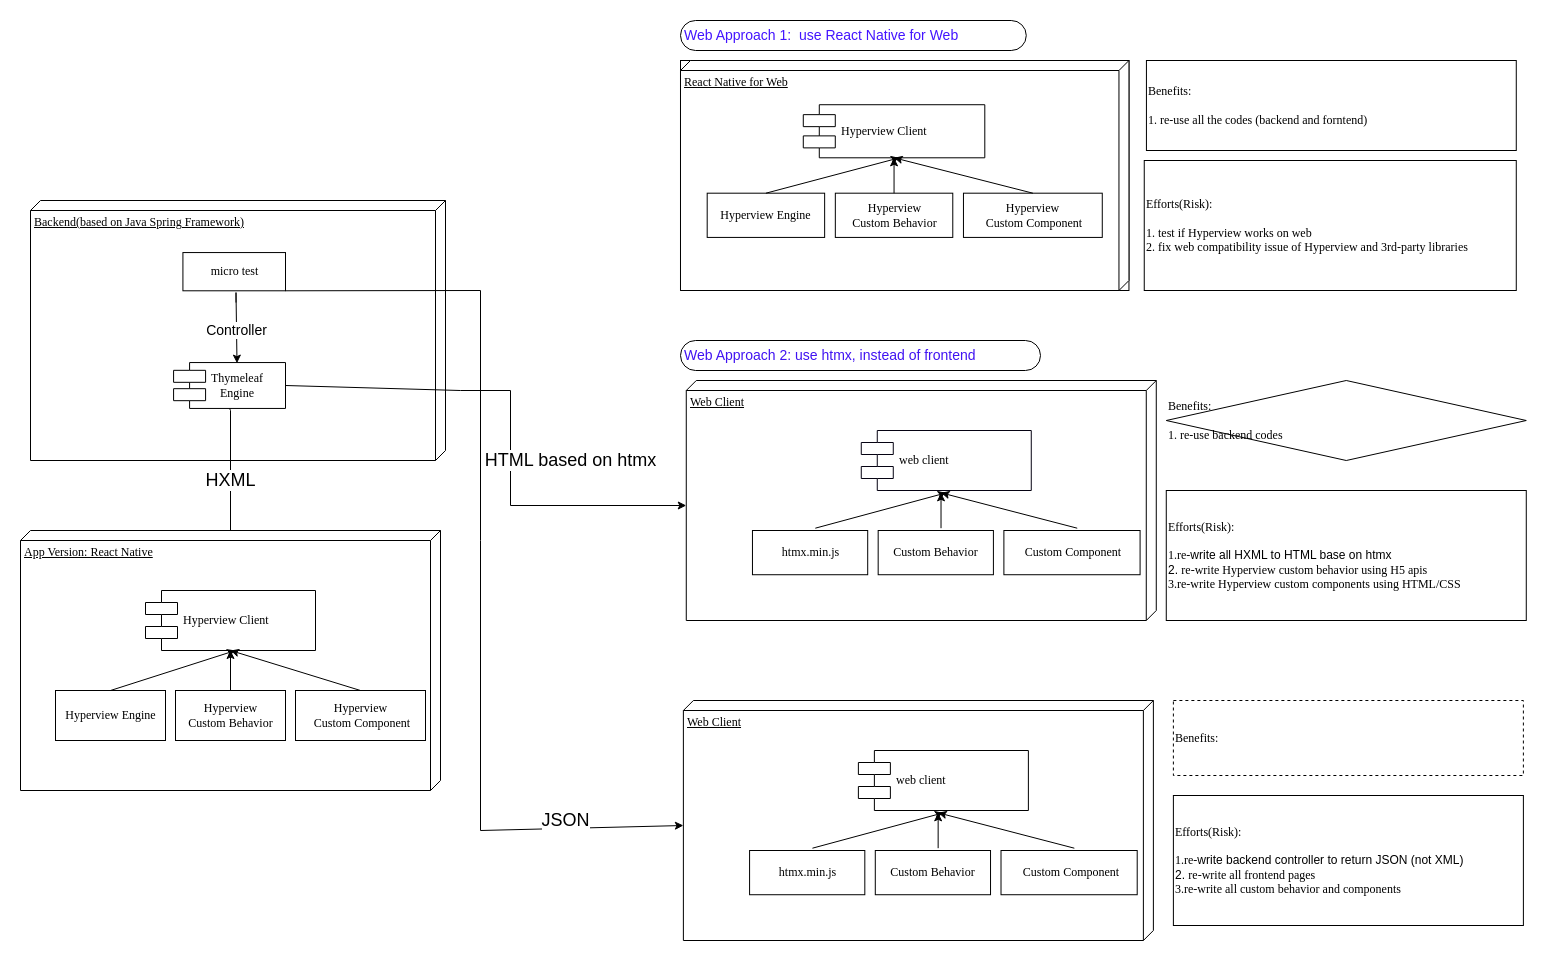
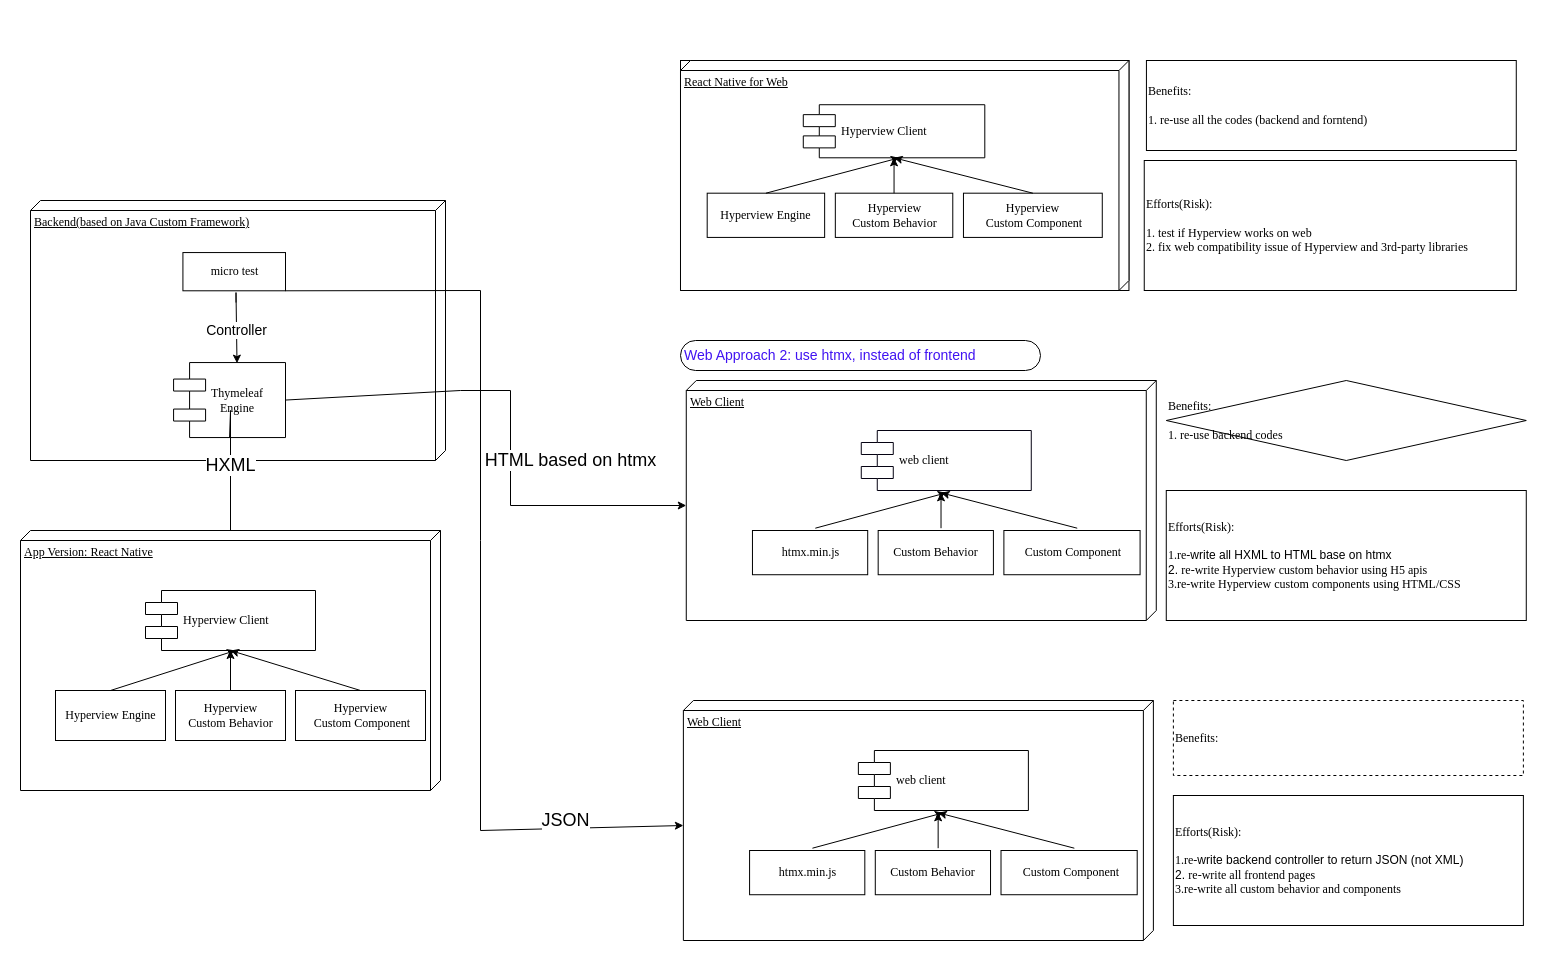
  <mxCell id="0" />
  <mxCell id="1" parent="0" />
  <mxCell id="2" value="" style="group" vertex="1" connectable="0" parent="1"><mxGeometry x="30" y="200" width="415" height="260" as="geometry" /></mxCell>
- <mxCell id="3" value="Backend(based on Java Spring Framework)" style="verticalAlign=top;align=left;spacingTop=8;spacingLeft=2;spacingRight=12;shape=cube;size=10;direction=south;fontStyle=4;html=1;rounded=0;shadow=0;comic=0;labelBackgroundColor=none;strokeWidth=1;fontFamily=Verdana;fontSize=12" parent="2" vertex="1"><mxGeometry width="415" height="260" as="geometry" /></mxCell>
- <mxCell id="4" value="Thymeleaf&amp;nbsp;&lt;br&gt;&amp;nbsp; &amp;nbsp;Engine" style="shape=component;align=left;spacingLeft=36;rounded=0;shadow=0;comic=0;labelBackgroundColor=none;strokeWidth=1;fontFamily=Verdana;fontSize=12;html=1;" parent="2" vertex="1"><mxGeometry x="143.094" y="162.058" width="111.91" height="45.882" as="geometry" /></mxCell>
+ <mxCell id="3" value="Backend(based on Java Custom Framework)" style="verticalAlign=top;align=left;spacingTop=8;spacingLeft=2;spacingRight=12;shape=cube;size=10;direction=south;fontStyle=4;html=1;rounded=0;shadow=0;comic=0;labelBackgroundColor=none;strokeWidth=1;fontFamily=Verdana;fontSize=12" parent="2" vertex="1"><mxGeometry width="415" height="260" as="geometry" /></mxCell>
+ <mxCell id="4" value="Thymeleaf&amp;nbsp;&lt;br&gt;&amp;nbsp; &amp;nbsp;Engine" style="shape=component;align=left;spacingLeft=36;rounded=0;shadow=0;comic=0;labelBackgroundColor=none;strokeWidth=1;fontFamily=Verdana;fontSize=12;html=1;" parent="2" vertex="1"><mxGeometry x="143.094" y="162.058" width="111.91" height="75" as="geometry" /></mxCell>
  <mxCell id="5" value="micro test" style="html=1;rounded=0;shadow=0;comic=0;labelBackgroundColor=none;strokeWidth=1;fontFamily=Verdana;fontSize=12;align=center;" vertex="1" parent="2"><mxGeometry x="152.42" y="52.058" width="102.584" height="38.235" as="geometry" /></mxCell>
  <mxCell id="6" value="&lt;font style=&quot;font-size: 14px;&quot;&gt;Controller&lt;/font&gt;" style="endArrow=classic;html=1;rounded=0;" edge="1" parent="2"><mxGeometry x="0.19" relative="1" as="geometry"><mxPoint x="205.51" y="102.06" as="sourcePoint" /><mxPoint x="206.51" y="162.648" as="targetPoint" /><Array as="points"><mxPoint x="205.51" y="92.06" /></Array><mxPoint as="offset" /></mxGeometry></mxCell>
  <mxCell id="7" value="&lt;font style=&quot;font-size: 18px;&quot;&gt;HXML&lt;/font&gt;" style="endArrow=classic;html=1;rounded=0;exitX=0.5;exitY=1;exitDx=0;exitDy=0;entryX=0.5;entryY=0;entryDx=0;entryDy=0;" edge="1" parent="1" source="4" target="10"><mxGeometry x="-0.207" relative="1" as="geometry"><mxPoint x="135" y="570" as="sourcePoint" /><mxPoint x="295" y="570" as="targetPoint" /><Array as="points"><mxPoint x="230" y="410" /></Array><mxPoint as="offset" /></mxGeometry></mxCell>
  <mxCell id="8" value="" style="group" vertex="1" connectable="0" parent="1"><mxGeometry x="20" y="530" width="420" height="260" as="geometry" /></mxCell>
  <mxCell id="9" value="App Version: React Native" style="verticalAlign=top;align=left;spacingTop=8;spacingLeft=2;spacingRight=12;shape=cube;size=10;direction=south;fontStyle=4;html=1;rounded=0;shadow=0;comic=0;labelBackgroundColor=none;strokeWidth=1;fontFamily=Verdana;fontSize=12" parent="8" vertex="1"><mxGeometry width="420" height="260" as="geometry" /></mxCell>
  <mxCell id="10" value="Hyperview Client" style="shape=component;align=left;spacingLeft=36;rounded=0;shadow=0;comic=0;labelBackgroundColor=none;strokeWidth=1;fontFamily=Verdana;fontSize=12;html=1;" parent="8" vertex="1"><mxGeometry x="125" y="60" width="170" height="60" as="geometry" /></mxCell>
  <mxCell id="11" value="Hyperview Engine" style="html=1;rounded=0;shadow=0;comic=0;labelBackgroundColor=none;strokeWidth=1;fontFamily=Verdana;fontSize=12;align=center;" vertex="1" parent="8"><mxGeometry x="35" y="160" width="110" height="50" as="geometry" /></mxCell>
  <mxCell id="12" value="Hyperview &lt;br&gt;Custom Behavior" style="html=1;rounded=0;shadow=0;comic=0;labelBackgroundColor=none;strokeWidth=1;fontFamily=Verdana;fontSize=12;align=center;" vertex="1" parent="8"><mxGeometry x="155" y="160" width="110" height="50" as="geometry" /></mxCell>
  <mxCell id="13" value="Hyperview&lt;br&gt;&amp;nbsp;Custom Component" style="html=1;rounded=0;shadow=0;comic=0;labelBackgroundColor=none;strokeWidth=1;fontFamily=Verdana;fontSize=12;align=center;" vertex="1" parent="8"><mxGeometry x="275" y="160" width="130" height="50" as="geometry" /></mxCell>
  <mxCell id="14" value="" style="endArrow=classic;html=1;rounded=0;exitX=0.5;exitY=0;exitDx=0;exitDy=0;entryX=0.5;entryY=1;entryDx=0;entryDy=0;" edge="1" parent="8" source="12" target="10"><mxGeometry width="50" height="50" relative="1" as="geometry"><mxPoint x="165" y="70" as="sourcePoint" /><mxPoint x="215" y="20" as="targetPoint" /></mxGeometry></mxCell>
  <mxCell id="15" value="" style="endArrow=classic;html=1;rounded=0;exitX=0.5;exitY=0;exitDx=0;exitDy=0;entryX=0.5;entryY=1;entryDx=0;entryDy=0;" edge="1" parent="8" source="13" target="10"><mxGeometry width="50" height="50" relative="1" as="geometry"><mxPoint x="220" y="170" as="sourcePoint" /><mxPoint x="220" y="130" as="targetPoint" /></mxGeometry></mxCell>
  <mxCell id="16" value="" style="endArrow=classic;html=1;rounded=0;exitX=0.5;exitY=0;exitDx=0;exitDy=0;" edge="1" parent="8" source="11"><mxGeometry width="50" height="50" relative="1" as="geometry"><mxPoint x="230" y="180" as="sourcePoint" /><mxPoint x="215" y="120" as="targetPoint" /></mxGeometry></mxCell>
  <mxCell id="17" value="" style="group" vertex="1" connectable="0" parent="1"><mxGeometry x="680" y="340" width="845.77" height="280" as="geometry" /></mxCell>
  <mxCell id="18" value="&lt;font&gt;Web Approach 2: use htmx, instead of frontend&lt;/font&gt;" style="whiteSpace=wrap;html=1;rounded=1;arcSize=50;align=left;verticalAlign=middle;strokeWidth=1;autosize=1;spacing=4;treeFolding=1;treeMoving=1;newEdgeStyle={&quot;edgeStyle&quot;:&quot;entityRelationEdgeStyle&quot;,&quot;startArrow&quot;:&quot;none&quot;,&quot;endArrow&quot;:&quot;none&quot;,&quot;segment&quot;:10,&quot;curved&quot;:1};fontSize=14;fontColor=#4013F2;" vertex="1" parent="17"><mxGeometry width="360" height="30" as="geometry" /></mxCell>
  <mxCell id="19" value="&lt;font&gt;Benefits:&amp;nbsp;&lt;br&gt;&lt;br&gt;1. re-use backend codes&amp;nbsp;&lt;br&gt;&lt;/font&gt;" style="rhombus;html=1;shadow=0;comic=0;labelBackgroundColor=none;strokeWidth=1;fontFamily=Verdana;fontSize=12;align=left;strokeColor=default;verticalAlign=middle;whiteSpace=wrap;fontColor=#000000;" vertex="1" parent="17"><mxGeometry x="485.77" y="40" width="360" height="80" as="geometry" /></mxCell>
  <mxCell id="20" value="&lt;font&gt;Efforts(Risk):&lt;br&gt;&lt;br&gt;1.re-&lt;/font&gt;&lt;span style=&quot;font-family: Helvetica; text-align: center; background-color: rgb(255, 255, 255);&quot;&gt;&lt;font style=&quot;font-size: 12px;&quot;&gt;write all HXML to HTML base on htmx&lt;br&gt;2.&amp;nbsp;&lt;/font&gt;&lt;/span&gt;&lt;span style=&quot;text-align: center;&quot;&gt;re-write Hyperview custom behavior using H5 apis&lt;/span&gt;&lt;br style=&quot;text-align: center;&quot;&gt;&lt;span style=&quot;text-align: center;&quot;&gt;3.re-write Hyperview custom components using HTML/CSS&lt;/span&gt;&lt;span style=&quot;font-family: Helvetica; text-align: center; background-color: rgb(255, 255, 255);&quot;&gt;&lt;font style=&quot;font-size: 12px;&quot;&gt;&lt;br&gt;&lt;/font&gt;&lt;/span&gt;" style="html=1;rounded=0;shadow=0;comic=0;labelBackgroundColor=none;strokeWidth=1;fontFamily=Verdana;fontSize=12;align=left;strokeColor=default;whiteSpace=wrap;fontColor=#000000;" vertex="1" parent="17"><mxGeometry x="485.77" y="150" width="360" height="130" as="geometry" /></mxCell>
  <mxCell id="21" value="" style="group;fontColor=#000000;" vertex="1" connectable="0" parent="17"><mxGeometry x="5.77" y="40" width="470" height="240" as="geometry" /></mxCell>
  <mxCell id="22" value="Web Client" style="verticalAlign=top;align=left;spacingTop=8;spacingLeft=2;spacingRight=12;shape=cube;size=10;direction=south;fontStyle=4;html=1;rounded=0;shadow=0;comic=0;labelBackgroundColor=none;strokeWidth=1;fontFamily=Verdana;fontSize=12;strokeColor=#000000;" vertex="1" parent="21"><mxGeometry width="470" height="240" as="geometry" /></mxCell>
  <mxCell id="23" value="web client" style="shape=component;align=left;spacingLeft=36;rounded=0;shadow=0;comic=0;labelBackgroundColor=none;strokeWidth=1;fontFamily=Verdana;fontSize=12;html=1;strokeColor=#050212;fontColor=#000000;" vertex="1" parent="21"><mxGeometry x="175" y="50" width="170" height="60" as="geometry" /></mxCell>
  <mxCell id="24" value="htmx.min.js" style="html=1;rounded=0;shadow=0;comic=0;labelBackgroundColor=none;strokeWidth=1;fontFamily=Verdana;fontSize=12;align=center;strokeColor=default;" vertex="1" parent="21"><mxGeometry x="66.19" y="150.002" width="115.238" height="44.231" as="geometry" /></mxCell>
  <mxCell id="25" value="Custom Behavior" style="html=1;rounded=0;shadow=0;comic=0;labelBackgroundColor=none;strokeWidth=1;fontFamily=Verdana;fontSize=12;align=center;strokeColor=default;" vertex="1" parent="21"><mxGeometry x="191.905" y="150.002" width="115.238" height="44.231" as="geometry" /></mxCell>
  <mxCell id="26" value="&amp;nbsp;Custom Component" style="html=1;rounded=0;shadow=0;comic=0;labelBackgroundColor=none;strokeWidth=1;fontFamily=Verdana;fontSize=12;align=center;strokeColor=default;" vertex="1" parent="21"><mxGeometry x="317.619" y="150.002" width="136.19" height="44.231" as="geometry" /></mxCell>
  <mxCell id="27" value="" style="endArrow=classic;html=1;rounded=0;exitX=0.5;exitY=0;exitDx=0;exitDy=0;entryX=0.5;entryY=1;entryDx=0;entryDy=0;strokeColor=default;" edge="1" parent="21"><mxGeometry width="50" height="50" relative="1" as="geometry"><mxPoint x="254.764" y="147.692" as="sourcePoint" /><mxPoint x="254.764" y="112.308" as="targetPoint" /></mxGeometry></mxCell>
  <mxCell id="28" value="" style="endArrow=classic;html=1;rounded=0;exitX=0.5;exitY=0;exitDx=0;exitDy=0;entryX=0.5;entryY=1;entryDx=0;entryDy=0;strokeColor=default;" edge="1" parent="21"><mxGeometry width="50" height="50" relative="1" as="geometry"><mxPoint x="390.954" y="147.692" as="sourcePoint" /><mxPoint x="254.764" y="112.308" as="targetPoint" /></mxGeometry></mxCell>
  <mxCell id="29" value="" style="endArrow=classic;html=1;rounded=0;exitX=0.5;exitY=0;exitDx=0;exitDy=0;strokeColor=default;" edge="1" parent="21"><mxGeometry width="50" height="50" relative="1" as="geometry"><mxPoint x="129.05" y="147.692" as="sourcePoint" /><mxPoint x="260.002" y="112.308" as="targetPoint" /></mxGeometry></mxCell>
  <mxCell id="30" value="" style="group" vertex="1" connectable="0" parent="1"><mxGeometry x="680" y="20" width="835.77" height="270" as="geometry" /></mxCell>
- <mxCell id="31" value="&lt;font&gt;Web Approach 1:&amp;nbsp;&amp;nbsp;use React Native for Web&lt;/font&gt;" style="whiteSpace=wrap;html=1;rounded=1;arcSize=50;align=left;verticalAlign=middle;strokeWidth=1;autosize=1;spacing=4;treeFolding=1;treeMoving=1;newEdgeStyle={&quot;edgeStyle&quot;:&quot;entityRelationEdgeStyle&quot;,&quot;startArrow&quot;:&quot;none&quot;,&quot;endArrow&quot;:&quot;none&quot;,&quot;segment&quot;:10,&quot;curved&quot;:1};fontSize=14;fontColor=#4314FF;" vertex="1" parent="30"><mxGeometry width="345.77" height="30" as="geometry" /></mxCell>
  <mxCell id="32" value="" style="group;strokeColor=default;" vertex="1" connectable="0" parent="30"><mxGeometry x="0.001" y="40" width="448.462" height="230" as="geometry" /></mxCell>
  <mxCell id="33" value="React Native for Web" style="verticalAlign=top;align=left;spacingTop=8;spacingLeft=2;spacingRight=12;shape=cube;size=10;direction=south;fontStyle=4;html=1;rounded=0;shadow=0;comic=0;labelBackgroundColor=none;strokeWidth=1;fontFamily=Verdana;fontSize=12;strokeColor=default;" vertex="1" parent="32"><mxGeometry width="448.462" height="230" as="geometry" /></mxCell>
  <mxCell id="34" value="Hyperview Client" style="shape=component;align=left;spacingLeft=36;rounded=0;shadow=0;comic=0;labelBackgroundColor=none;strokeWidth=1;fontFamily=Verdana;fontSize=12;html=1;strokeColor=default;" vertex="1" parent="32"><mxGeometry x="122.793" y="44.231" width="181.52" height="53.077" as="geometry" /></mxCell>
  <mxCell id="35" value="Hyperview Engine" style="html=1;rounded=0;shadow=0;comic=0;labelBackgroundColor=none;strokeWidth=1;fontFamily=Verdana;fontSize=12;align=center;strokeColor=default;" vertex="1" parent="32"><mxGeometry x="26.694" y="132.692" width="117.454" height="44.231" as="geometry" /></mxCell>
  <mxCell id="36" value="Hyperview &lt;br&gt;Custom Behavior" style="html=1;rounded=0;shadow=0;comic=0;labelBackgroundColor=none;strokeWidth=1;fontFamily=Verdana;fontSize=12;align=center;strokeColor=default;" vertex="1" parent="32"><mxGeometry x="154.826" y="132.692" width="117.454" height="44.231" as="geometry" /></mxCell>
  <mxCell id="37" value="Hyperview&lt;br&gt;&amp;nbsp;Custom Component" style="html=1;rounded=0;shadow=0;comic=0;labelBackgroundColor=none;strokeWidth=1;fontFamily=Verdana;fontSize=12;align=center;strokeColor=default;" vertex="1" parent="32"><mxGeometry x="282.958" y="132.692" width="138.81" height="44.231" as="geometry" /></mxCell>
  <mxCell id="38" value="" style="endArrow=classic;html=1;rounded=0;exitX=0.5;exitY=0;exitDx=0;exitDy=0;entryX=0.5;entryY=1;entryDx=0;entryDy=0;strokeColor=default;" edge="1" parent="32" source="36" target="34"><mxGeometry width="50" height="50" relative="1" as="geometry"><mxPoint x="165.504" y="53.077" as="sourcePoint" /><mxPoint x="218.892" y="8.846" as="targetPoint" /></mxGeometry></mxCell>
  <mxCell id="39" value="" style="endArrow=classic;html=1;rounded=0;exitX=0.5;exitY=0;exitDx=0;exitDy=0;entryX=0.5;entryY=1;entryDx=0;entryDy=0;strokeColor=default;" edge="1" parent="32" source="37" target="34"><mxGeometry width="50" height="50" relative="1" as="geometry"><mxPoint x="224.231" y="141.538" as="sourcePoint" /><mxPoint x="224.231" y="106.154" as="targetPoint" /></mxGeometry></mxCell>
  <mxCell id="40" value="" style="endArrow=classic;html=1;rounded=0;exitX=0.5;exitY=0;exitDx=0;exitDy=0;strokeColor=default;" edge="1" parent="32" source="35"><mxGeometry width="50" height="50" relative="1" as="geometry"><mxPoint x="234.908" y="150.385" as="sourcePoint" /><mxPoint x="218.892" y="97.308" as="targetPoint" /></mxGeometry></mxCell>
  <mxCell id="41" value="&lt;font&gt;Benefits:&amp;nbsp;&lt;br&gt;&lt;br&gt;1. re-use all the codes (backend and forntend)&lt;br&gt;&lt;/font&gt;" style="html=1;rounded=0;shadow=0;comic=0;labelBackgroundColor=none;strokeWidth=1;fontFamily=Verdana;fontSize=12;align=left;strokeColor=default;verticalAlign=middle;whiteSpace=wrap;fontColor=#000000;" vertex="1" parent="30"><mxGeometry x="465.932" y="40" width="369.838" height="90" as="geometry" /></mxCell>
  <mxCell id="42" value="&lt;font&gt;Efforts(Risk):&lt;br&gt;&lt;br&gt;1. test if Hyperview works on web&lt;br&gt;2. fix web compatibility issue of Hyperview and 3rd-party libraries&lt;/font&gt;" style="html=1;rounded=0;shadow=0;comic=0;labelBackgroundColor=none;strokeWidth=1;fontFamily=Verdana;fontSize=12;align=left;strokeColor=default;whiteSpace=wrap;fontColor=#000000;" vertex="1" parent="30"><mxGeometry x="463.751" y="140" width="372.019" height="130" as="geometry" /></mxCell>
  <mxCell id="43" value="" style="group" vertex="1" connectable="0" parent="1"><mxGeometry x="682.89" y="660" width="840" height="280" as="geometry" /></mxCell>
  <mxCell id="44" value="" style="group" vertex="1" connectable="0" parent="43"><mxGeometry y="40" width="840" height="240" as="geometry" /></mxCell>
  <mxCell id="45" value="&lt;font&gt;Benefits:&amp;nbsp;&lt;br&gt;&lt;/font&gt;" style="html=1;rounded=0;shadow=0;comic=0;labelBackgroundColor=none;strokeWidth=1;fontFamily=Verdana;fontSize=12;align=left;strokeColor=default;verticalAlign=middle;whiteSpace=wrap;fontColor=#000000;dashed=1;" vertex="1" parent="44"><mxGeometry x="490" width="350" height="75" as="geometry" /></mxCell>
  <mxCell id="46" value="&lt;font&gt;Efforts(Risk):&lt;br&gt;&lt;br&gt;1.re-&lt;/font&gt;&lt;span style=&quot;font-family: Helvetica; text-align: center; background-color: rgb(255, 255, 255);&quot;&gt;&lt;font style=&quot;font-size: 12px;&quot;&gt;write backend controller to return JSON (not XML)&lt;br&gt;2.&amp;nbsp;&lt;/font&gt;&lt;/span&gt;&lt;span style=&quot;text-align: center;&quot;&gt;re-write all frontend pages&lt;/span&gt;&lt;br style=&quot;text-align: center;&quot;&gt;&lt;span style=&quot;text-align: center;&quot;&gt;3.re-write all custom behavior and components&lt;/span&gt;&lt;span style=&quot;font-family: Helvetica; text-align: center; background-color: rgb(255, 255, 255);&quot;&gt;&lt;font style=&quot;font-size: 12px;&quot;&gt;&lt;br&gt;&lt;/font&gt;&lt;/span&gt;" style="html=1;rounded=0;shadow=0;comic=0;labelBackgroundColor=none;strokeWidth=1;fontFamily=Verdana;fontSize=12;align=left;strokeColor=default;whiteSpace=wrap;fontColor=#000000;" vertex="1" parent="44"><mxGeometry x="490" y="95" width="350" height="130" as="geometry" /></mxCell>
  <mxCell id="47" value="" style="group;fontColor=#000000;" vertex="1" connectable="0" parent="44"><mxGeometry width="470" height="240" as="geometry" /></mxCell>
  <mxCell id="48" value="Web Client" style="verticalAlign=top;align=left;spacingTop=8;spacingLeft=2;spacingRight=12;shape=cube;size=10;direction=south;fontStyle=4;html=1;rounded=0;shadow=0;comic=0;labelBackgroundColor=none;strokeWidth=1;fontFamily=Verdana;fontSize=12;strokeColor=#000000;" vertex="1" parent="47"><mxGeometry width="470" height="240" as="geometry" /></mxCell>
  <mxCell id="49" value="web client" style="shape=component;align=left;spacingLeft=36;rounded=0;shadow=0;comic=0;labelBackgroundColor=none;strokeWidth=1;fontFamily=Verdana;fontSize=12;html=1;strokeColor=#000000;" vertex="1" parent="47"><mxGeometry x="175" y="50" width="170" height="60" as="geometry" /></mxCell>
  <mxCell id="50" value="htmx.min.js" style="html=1;rounded=0;shadow=0;comic=0;labelBackgroundColor=none;strokeWidth=1;fontFamily=Verdana;fontSize=12;align=center;strokeColor=default;" vertex="1" parent="47"><mxGeometry x="66.19" y="150.002" width="115.238" height="44.231" as="geometry" /></mxCell>
  <mxCell id="51" value="Custom Behavior" style="html=1;rounded=0;shadow=0;comic=0;labelBackgroundColor=none;strokeWidth=1;fontFamily=Verdana;fontSize=12;align=center;strokeColor=default;" vertex="1" parent="47"><mxGeometry x="191.905" y="150.002" width="115.238" height="44.231" as="geometry" /></mxCell>
  <mxCell id="52" value="&amp;nbsp;Custom Component" style="html=1;rounded=0;shadow=0;comic=0;labelBackgroundColor=none;strokeWidth=1;fontFamily=Verdana;fontSize=12;align=center;strokeColor=default;" vertex="1" parent="47"><mxGeometry x="317.619" y="150.002" width="136.19" height="44.231" as="geometry" /></mxCell>
  <mxCell id="53" value="" style="endArrow=classic;html=1;rounded=0;exitX=0.5;exitY=0;exitDx=0;exitDy=0;entryX=0.5;entryY=1;entryDx=0;entryDy=0;strokeColor=default;" edge="1" parent="47"><mxGeometry width="50" height="50" relative="1" as="geometry"><mxPoint x="254.764" y="147.692" as="sourcePoint" /><mxPoint x="254.764" y="112.308" as="targetPoint" /></mxGeometry></mxCell>
  <mxCell id="54" value="" style="endArrow=classic;html=1;rounded=0;exitX=0.5;exitY=0;exitDx=0;exitDy=0;entryX=0.5;entryY=1;entryDx=0;entryDy=0;strokeColor=default;" edge="1" parent="47"><mxGeometry width="50" height="50" relative="1" as="geometry"><mxPoint x="390.954" y="147.692" as="sourcePoint" /><mxPoint x="254.764" y="112.308" as="targetPoint" /></mxGeometry></mxCell>
  <mxCell id="55" value="" style="endArrow=classic;html=1;rounded=0;exitX=0.5;exitY=0;exitDx=0;exitDy=0;strokeColor=default;" edge="1" parent="47"><mxGeometry width="50" height="50" relative="1" as="geometry"><mxPoint x="129.05" y="147.692" as="sourcePoint" /><mxPoint x="260.002" y="112.308" as="targetPoint" /></mxGeometry></mxCell>
  <mxCell id="56" value="&lt;font style=&quot;font-size: 18px;&quot;&gt;HTML based on htmx&lt;/font&gt;" style="endArrow=classic;html=1;rounded=0;entryX=0;entryY=0;entryDx=125;entryDy=470;entryPerimeter=0;exitX=1;exitY=0.5;exitDx=0;exitDy=0;" edge="1" parent="1" source="4" target="22"><mxGeometry x="0.551" y="45" relative="1" as="geometry"><mxPoint x="290" y="390" as="sourcePoint" /><mxPoint x="670" y="510" as="targetPoint" /><Array as="points"><mxPoint x="460" y="390" /><mxPoint x="510" y="390" /><mxPoint x="510" y="505" /></Array><mxPoint as="offset" /></mxGeometry></mxCell>
  <mxCell id="57" value="&lt;font style=&quot;font-size: 18px;&quot;&gt;JSON&lt;/font&gt;" style="endArrow=classic;html=1;rounded=0;entryX=0;entryY=0;entryDx=125;entryDy=470;entryPerimeter=0;exitX=1;exitY=1;exitDx=0;exitDy=0;" edge="1" parent="1" source="5" target="48"><mxGeometry x="0.749" y="8" relative="1" as="geometry"><mxPoint x="290" y="390" as="sourcePoint" /><mxPoint x="695.77" y="515" as="targetPoint" /><Array as="points"><mxPoint x="480" y="290" /><mxPoint x="480" y="540" /><mxPoint x="480" y="830" /></Array><mxPoint as="offset" /></mxGeometry></mxCell>
